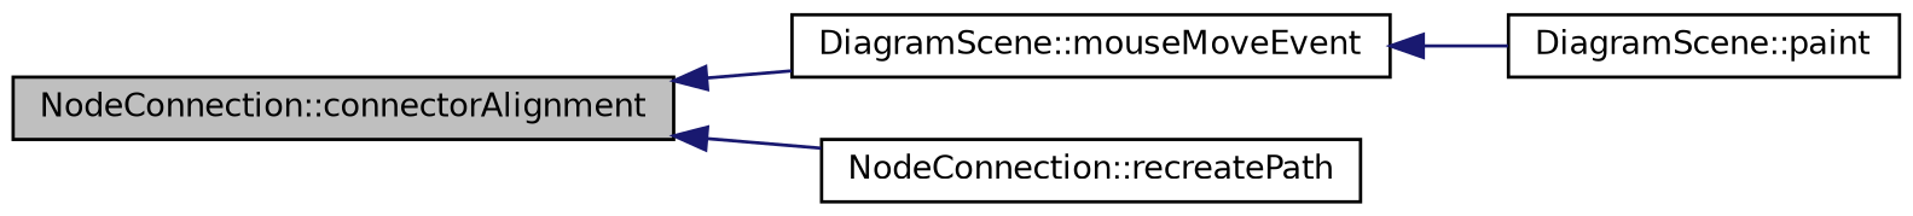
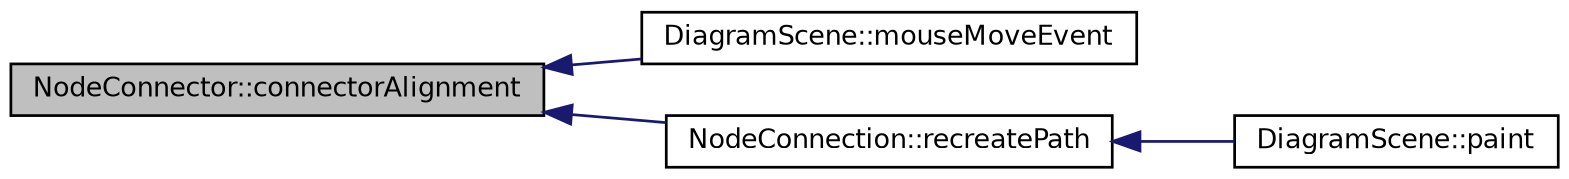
  digraph {
    fontname="DejaVu Sans"
    rankdir=LR
    node [color=black fillcolor=white fontname="DejaVu Sans" fontsize=10 shape=record style=filled]
    edge [color=midnightblue dir=back fontname="DejaVu Sans" fontsize=10 labelfontname=Helvetica labelfontsize=10 style=solid]
-   n1 [fillcolor=grey75 fontcolor=black height=0.2 label="NodeConnection::connectorAlignment" width=0.4]
+   n1 [fillcolor=grey75 fontcolor=black height=0.2 label="NodeConnector::connectorAlignment" width=0.4]
    n2 [height=0.2 label="DiagramScene::mouseMoveEvent" width=0.4]
    n3 [height=0.2 label="NodeConnection::recreatePath" width=0.4]
    n4 [height=0.2 label="DiagramScene::paint" width=0.4]
    n1 -> n2
    n1 -> n3
-   n2 -> n4
+   n3 -> n4
  }
